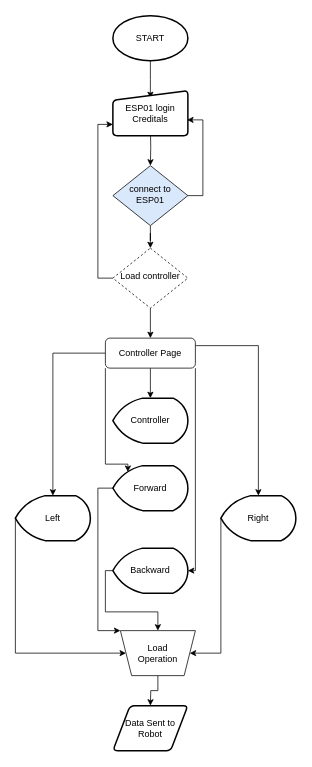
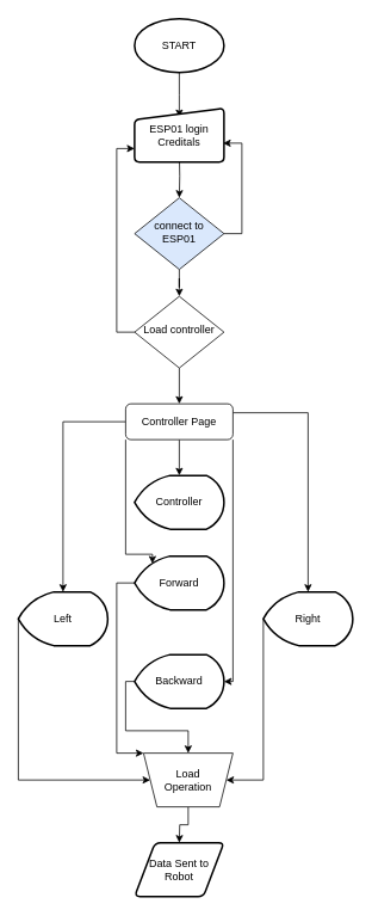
  <mxCell id="0" />
  <mxCell id="1" parent="0" />
  <mxCell id="2" style="edgeStyle=orthogonalEdgeStyle;rounded=0;orthogonalLoop=1;jettySize=auto;html=1;exitX=0.5;exitY=1;exitDx=0;exitDy=0;entryX=0.5;entryY=0;entryDx=0;entryDy=0;" edge="1" parent="1" target="5"><mxGeometry relative="1" as="geometry"><mxPoint x="200" y="170" as="sourcePoint" /></mxGeometry></mxCell>
  <mxCell id="3" style="edgeStyle=orthogonalEdgeStyle;rounded=0;orthogonalLoop=1;jettySize=auto;html=1;exitX=1;exitY=0.5;exitDx=0;exitDy=0;entryX=0.99;entryY=0.65;entryDx=0;entryDy=0;entryPerimeter=0;" edge="1" parent="1" source="5" target="17"><mxGeometry relative="1" as="geometry"><mxPoint x="260" y="150" as="targetPoint" /></mxGeometry></mxCell>
  <mxCell id="4" style="edgeStyle=orthogonalEdgeStyle;rounded=0;orthogonalLoop=1;jettySize=auto;html=1;exitX=0.5;exitY=1;exitDx=0;exitDy=0;" edge="1" parent="1" source="5" target="14"><mxGeometry relative="1" as="geometry" /></mxCell>
  <mxCell id="5" value="connect to ESP01" style="rhombus;whiteSpace=wrap;html=1;shadow=0;fontFamily=Helvetica;fontSize=12;align=center;strokeWidth=1;spacing=6;spacingTop=-4;fillColor=#dae8fc;" parent="1" vertex="1"><mxGeometry x="150" y="220" width="100" height="80" as="geometry" /></mxCell>
  <mxCell id="6" style="edgeStyle=orthogonalEdgeStyle;rounded=0;orthogonalLoop=1;jettySize=auto;html=1;exitX=0.5;exitY=1;exitDx=0;exitDy=0;entryX=0.5;entryY=0;entryDx=0;entryDy=0;entryPerimeter=0;" edge="1" parent="1" source="11" target="18"><mxGeometry relative="1" as="geometry" /></mxCell>
  <mxCell id="7" style="edgeStyle=orthogonalEdgeStyle;rounded=0;orthogonalLoop=1;jettySize=auto;html=1;exitX=0;exitY=0.5;exitDx=0;exitDy=0;entryX=0.5;entryY=0;entryDx=0;entryDy=0;entryPerimeter=0;" edge="1" parent="1" source="11" target="20"><mxGeometry relative="1" as="geometry" /></mxCell>
  <mxCell id="8" style="edgeStyle=orthogonalEdgeStyle;rounded=0;orthogonalLoop=1;jettySize=auto;html=1;exitX=1;exitY=0.25;exitDx=0;exitDy=0;" edge="1" parent="1" source="11" target="24"><mxGeometry relative="1" as="geometry" /></mxCell>
  <mxCell id="9" style="edgeStyle=orthogonalEdgeStyle;rounded=0;orthogonalLoop=1;jettySize=auto;html=1;exitX=1;exitY=1;exitDx=0;exitDy=0;entryX=1;entryY=0.5;entryDx=0;entryDy=0;entryPerimeter=0;" edge="1" parent="1" source="11" target="26"><mxGeometry relative="1" as="geometry"><Array as="points"><mxPoint x="260" y="760" /></Array></mxGeometry></mxCell>
  <mxCell id="10" style="edgeStyle=orthogonalEdgeStyle;rounded=0;orthogonalLoop=1;jettySize=auto;html=1;exitX=0;exitY=1;exitDx=0;exitDy=0;entryX=0.2;entryY=0.14;entryDx=0;entryDy=0;entryPerimeter=0;" edge="1" parent="1" source="11" target="22"><mxGeometry relative="1" as="geometry"><Array as="points"><mxPoint x="140" y="618" /></Array></mxGeometry></mxCell>
  <mxCell id="11" value="Controller Page" style="rounded=1;whiteSpace=wrap;html=1;fontSize=12;glass=0;strokeWidth=1;shadow=0;" parent="1" vertex="1"><mxGeometry x="140" y="450" width="120" height="40" as="geometry" /></mxCell>
  <mxCell id="12" style="edgeStyle=orthogonalEdgeStyle;rounded=0;orthogonalLoop=1;jettySize=auto;html=1;exitX=0;exitY=0.5;exitDx=0;exitDy=0;entryX=0;entryY=0.75;entryDx=0;entryDy=0;" edge="1" parent="1" source="14" target="17"><mxGeometry relative="1" as="geometry"><mxPoint x="140" y="150" as="targetPoint" /></mxGeometry></mxCell>
  <mxCell id="13" style="edgeStyle=orthogonalEdgeStyle;rounded=0;orthogonalLoop=1;jettySize=auto;html=1;exitX=0.5;exitY=1;exitDx=0;exitDy=0;entryX=0.5;entryY=0;entryDx=0;entryDy=0;" edge="1" parent="1" source="14" target="11"><mxGeometry relative="1" as="geometry" /></mxCell>
- <mxCell id="14" value="Load controller" style="rhombus;whiteSpace=wrap;html=1;shadow=0;fontFamily=Helvetica;fontSize=12;align=center;strokeWidth=1;spacing=6;spacingTop=-4;dashed=1;" vertex="1" parent="1"><mxGeometry x="150" y="330" width="100" height="80" as="geometry" /></mxCell>
+ <mxCell id="14" value="Load controller" style="rhombus;whiteSpace=wrap;html=1;shadow=0;fontFamily=Helvetica;fontSize=12;align=center;strokeWidth=1;spacing=6;spacingTop=-4;" vertex="1" parent="1"><mxGeometry x="150" y="330" width="100" height="80" as="geometry" /></mxCell>
  <mxCell id="15" style="edgeStyle=orthogonalEdgeStyle;rounded=0;orthogonalLoop=1;jettySize=auto;html=1;exitX=0.5;exitY=1;exitDx=0;exitDy=0;exitPerimeter=0;entryX=0.5;entryY=0;entryDx=0;entryDy=0;" edge="1" parent="1" source="16"><mxGeometry relative="1" as="geometry"><mxPoint x="200" y="130" as="targetPoint" /></mxGeometry></mxCell>
  <mxCell id="16" value="START" style="strokeWidth=2;html=1;shape=mxgraph.flowchart.start_1;whiteSpace=wrap;" vertex="1" parent="1"><mxGeometry x="150" y="20" width="100" height="60" as="geometry" /></mxCell>
  <mxCell id="17" value="ESP01 login Creditals" style="html=1;strokeWidth=2;shape=manualInput;whiteSpace=wrap;rounded=1;size=13;arcSize=11;" vertex="1" parent="1"><mxGeometry x="150" y="120" width="100" height="60" as="geometry" /></mxCell>
  <mxCell id="18" value="Controller" style="strokeWidth=2;html=1;shape=mxgraph.flowchart.display;whiteSpace=wrap;" vertex="1" parent="1"><mxGeometry x="150" y="530" width="100" height="60" as="geometry" /></mxCell>
  <mxCell id="19" style="edgeStyle=orthogonalEdgeStyle;rounded=0;orthogonalLoop=1;jettySize=auto;html=1;exitX=0;exitY=0.5;exitDx=0;exitDy=0;exitPerimeter=0;entryX=0;entryY=0.5;entryDx=0;entryDy=0;" edge="1" parent="1" source="20" target="28"><mxGeometry relative="1" as="geometry"><mxPoint x="90" y="880" as="targetPoint" /><Array as="points"><mxPoint x="20" y="870" /></Array></mxGeometry></mxCell>
  <mxCell id="20" value="Left" style="strokeWidth=2;html=1;shape=mxgraph.flowchart.display;whiteSpace=wrap;" vertex="1" parent="1"><mxGeometry x="20" y="660" width="100" height="60" as="geometry" /></mxCell>
  <mxCell id="21" style="edgeStyle=orthogonalEdgeStyle;rounded=0;orthogonalLoop=1;jettySize=auto;html=1;exitX=0;exitY=0.5;exitDx=0;exitDy=0;exitPerimeter=0;entryX=0;entryY=0;entryDx=0;entryDy=0;" edge="1" parent="1" source="22" target="28"><mxGeometry relative="1" as="geometry"><Array as="points"><mxPoint x="130" y="650" /><mxPoint x="130" y="840" /></Array></mxGeometry></mxCell>
  <mxCell id="22" value="Forward" style="strokeWidth=2;html=1;shape=mxgraph.flowchart.display;whiteSpace=wrap;" vertex="1" parent="1"><mxGeometry x="150" y="620" width="100" height="60" as="geometry" /></mxCell>
  <mxCell id="23" style="edgeStyle=orthogonalEdgeStyle;rounded=0;orthogonalLoop=1;jettySize=auto;html=1;exitX=0;exitY=0.5;exitDx=0;exitDy=0;exitPerimeter=0;entryX=1;entryY=0.5;entryDx=0;entryDy=0;" edge="1" parent="1" source="24" target="28"><mxGeometry relative="1" as="geometry"><Array as="points"><mxPoint x="294" y="870" /></Array></mxGeometry></mxCell>
  <mxCell id="24" value="Right" style="strokeWidth=2;html=1;shape=mxgraph.flowchart.display;whiteSpace=wrap;" vertex="1" parent="1"><mxGeometry x="294" y="660" width="100" height="60" as="geometry" /></mxCell>
  <mxCell id="25" style="edgeStyle=orthogonalEdgeStyle;rounded=0;orthogonalLoop=1;jettySize=auto;html=1;exitX=0;exitY=0.5;exitDx=0;exitDy=0;exitPerimeter=0;entryX=0.5;entryY=0;entryDx=0;entryDy=0;" edge="1" parent="1" source="26" target="28"><mxGeometry relative="1" as="geometry"><Array as="points"><mxPoint x="140" y="760" /><mxPoint x="140" y="815" /><mxPoint x="210" y="815" /></Array></mxGeometry></mxCell>
  <mxCell id="26" value="Backward" style="strokeWidth=2;html=1;shape=mxgraph.flowchart.display;whiteSpace=wrap;" vertex="1" parent="1"><mxGeometry x="150" y="730" width="100" height="60" as="geometry" /></mxCell>
  <mxCell id="27" style="edgeStyle=orthogonalEdgeStyle;rounded=0;orthogonalLoop=1;jettySize=auto;html=1;exitX=0.5;exitY=1;exitDx=0;exitDy=0;" edge="1" parent="1" source="28"><mxGeometry relative="1" as="geometry"><mxPoint x="200" y="940" as="targetPoint" /></mxGeometry></mxCell>
  <mxCell id="28" value="" style="verticalLabelPosition=bottom;verticalAlign=top;html=1;shape=trapezoid;perimeter=trapezoidPerimeter;whiteSpace=wrap;size=0.15;arcSize=10;flipV=1;" vertex="1" parent="1"><mxGeometry x="160" y="840" width="100" height="60" as="geometry" /></mxCell>
  <mxCell id="29" value="Load Operation" style="text;html=1;strokeColor=none;fillColor=none;align=center;verticalAlign=middle;whiteSpace=wrap;rounded=0;" vertex="1" parent="1"><mxGeometry x="190" y="860" width="40" height="20" as="geometry" /></mxCell>
  <mxCell id="30" value="Data Sent to Robot" style="shape=parallelogram;html=1;strokeWidth=2;perimeter=parallelogramPerimeter;whiteSpace=wrap;rounded=1;arcSize=12;size=0.23;" vertex="1" parent="1"><mxGeometry x="150" y="940" width="100" height="60" as="geometry" /></mxCell>
